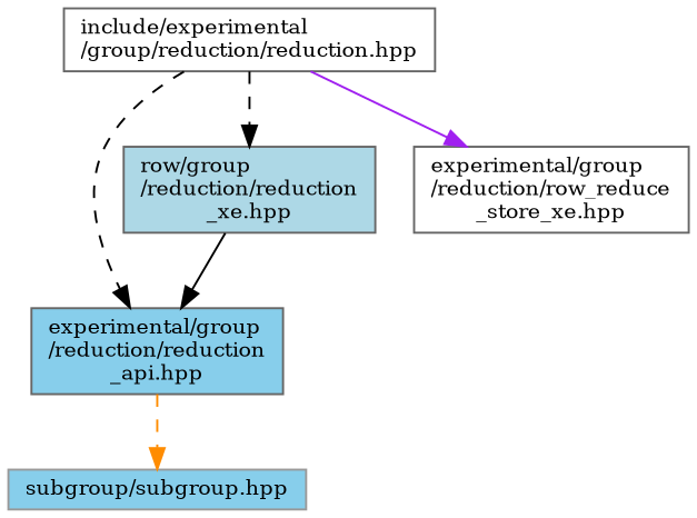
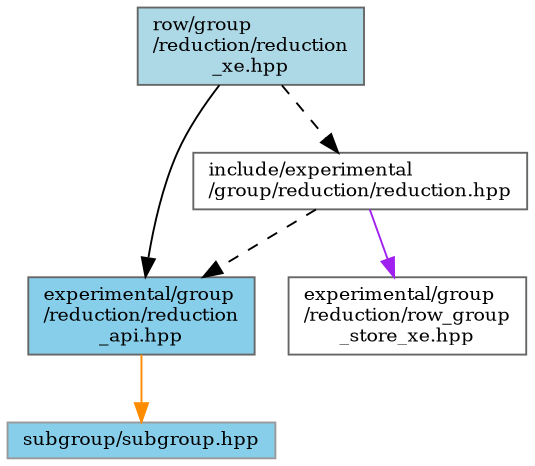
  digraph {
    fontname="DejaVu Serif"
    node [color=grey40 fillcolor=white fontname="DejaVu Serif" fontsize=10 shape=box style=filled]
    edge [color=black fontname="DejaVu Serif" fontsize=10 labelfontname=Helvetica labelfontsize=10 style=solid]
    n1 [color=gray40 fontcolor=black height=0.2 label="include/experimental\l/group/reduction/reduction.hpp" width=0.4]
    n2 [fillcolor=skyblue height=0.2 label="experimental/group\l/reduction/reduction\l_api.hpp" width=0.4]
    n3 [fillcolor=lightblue height=0.2 label="row/group\l/reduction/reduction\l_xe.hpp" width=0.4]
-   n4 [height=0.2 label="experimental/group\l/reduction/row_reduce\l_store_xe.hpp" width=0.4]
+   n4 [height=0.2 label="experimental/group\l/reduction/row_group\l_store_xe.hpp" width=0.4]
    n5 [color=grey60 fillcolor=skyblue height=0.2 label="subgroup/subgroup.hpp" width=0.4]
    n1 -> n2 [style=dashed]
-   n1 -> n3 [style=dashed]
+   n3 -> n1 [style=dashed]
    n1 -> n4 [color=purple]
-   n2 -> n5 [color=darkorange style=dashed]
+   n2 -> n5 [color=darkorange]
    n3 -> n2
  }
